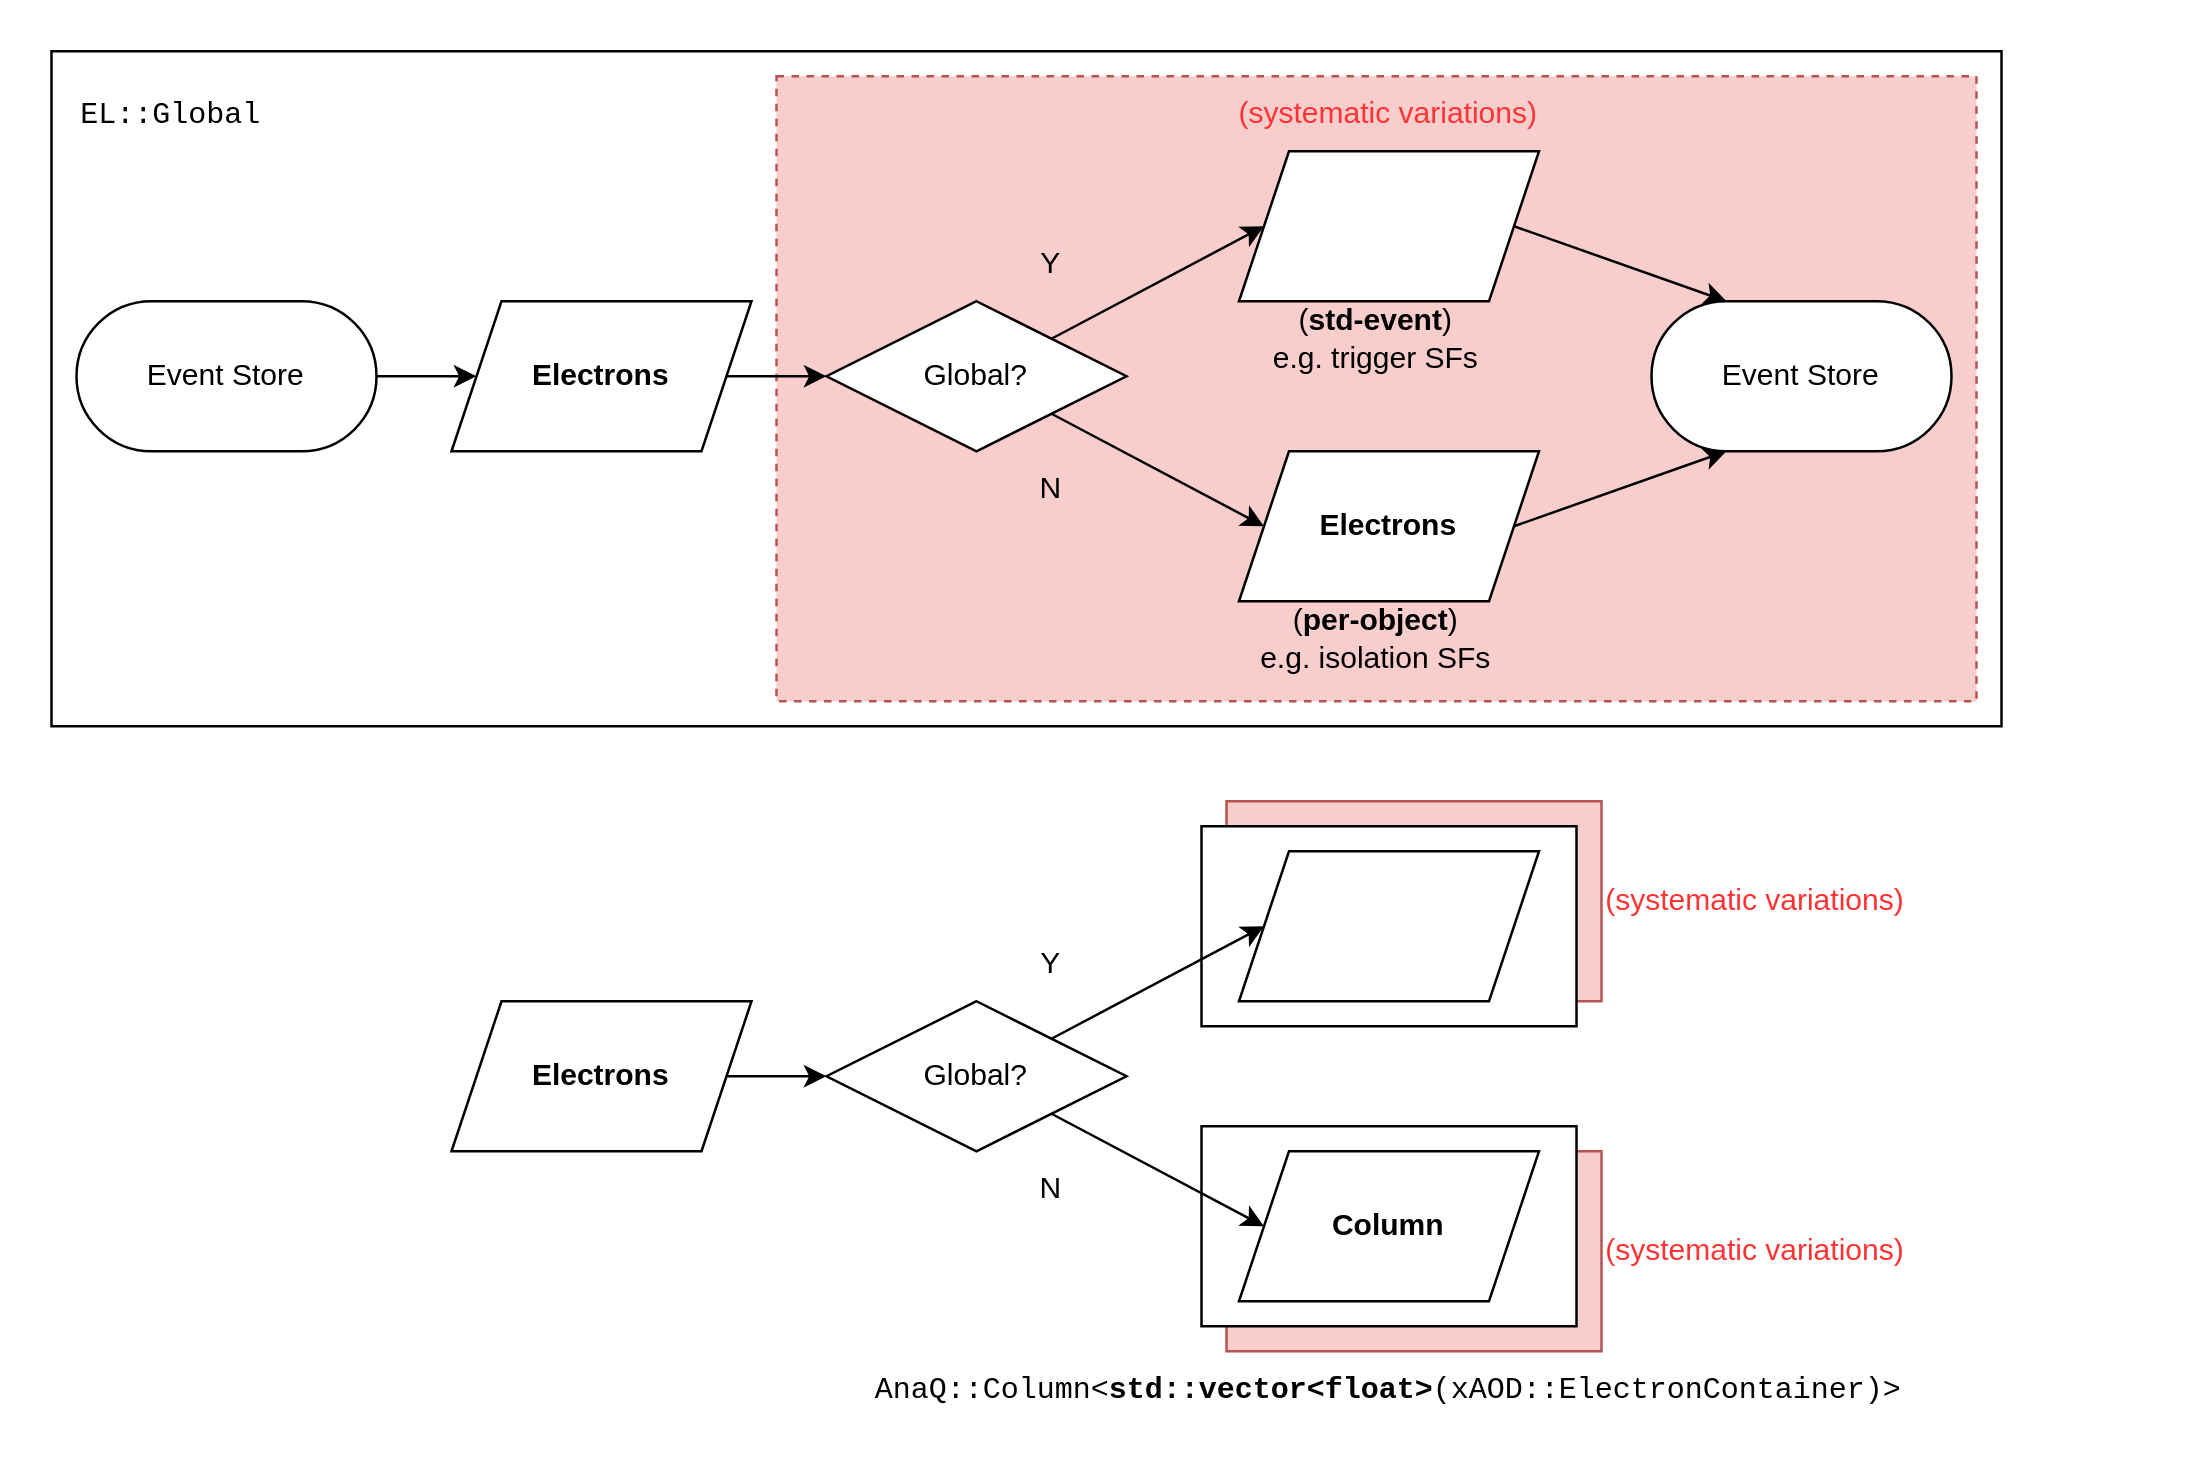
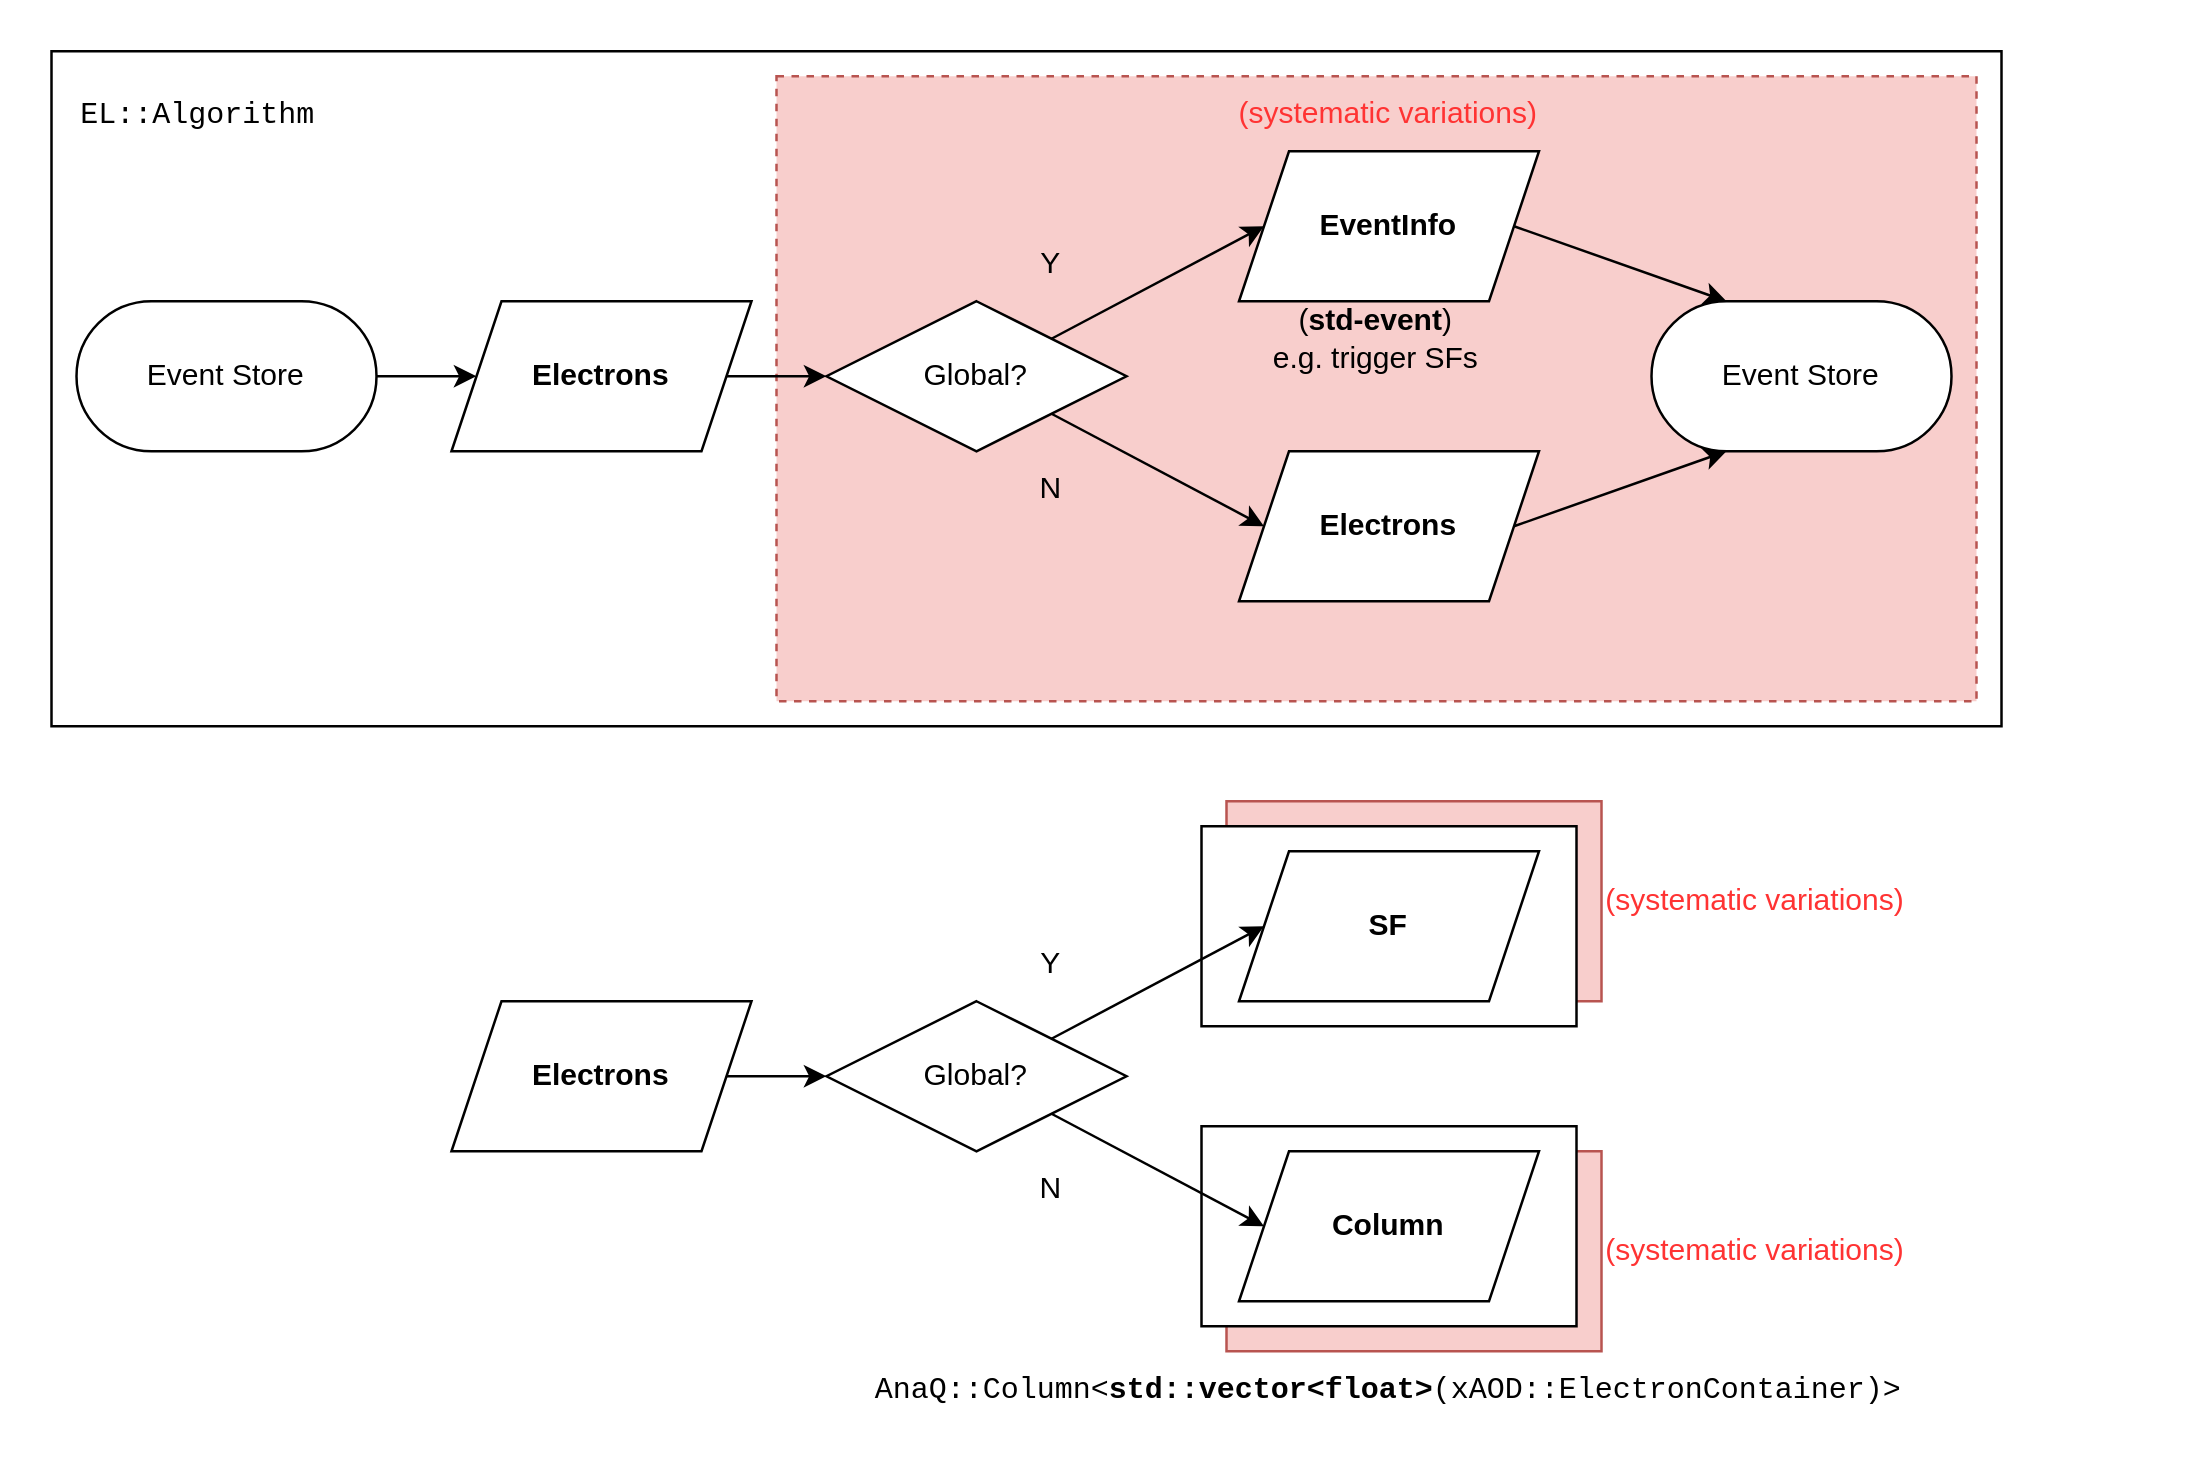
  <mxCell id="0" />
  <mxCell id="1" parent="0" />
  <mxCell id="2" value="" style="rounded=0;whiteSpace=wrap;html=1;" parent="1" vertex="1"><mxGeometry x="20" y="20" width="780" height="270" as="geometry" /></mxCell>
  <mxCell id="3" value="" style="rounded=0;whiteSpace=wrap;html=1;dashed=1;fillColor=#f8cecc;strokeColor=#b85450;" parent="1" vertex="1"><mxGeometry x="310" y="30" width="480" height="250" as="geometry" /></mxCell>
  <mxCell id="4" value="X" style="rounded=0;whiteSpace=wrap;html=1;fillColor=#f8cecc;strokeColor=#b85450;" parent="1" vertex="1"><mxGeometry x="490" y="460" width="150" height="80" as="geometry" /></mxCell>
  <mxCell id="5" value="" style="rounded=0;whiteSpace=wrap;html=1;fillColor=#f8cecc;strokeColor=#b85450;" parent="1" vertex="1"><mxGeometry x="490" y="320" width="150" height="80" as="geometry" /></mxCell>
  <mxCell id="6" value="" style="rounded=0;whiteSpace=wrap;html=1;" parent="1" vertex="1"><mxGeometry x="480" y="450" width="150" height="80" as="geometry" /></mxCell>
  <mxCell id="7" value="" style="rounded=0;whiteSpace=wrap;html=1;" parent="1" vertex="1"><mxGeometry x="480" y="330" width="150" height="80" as="geometry" /></mxCell>
  <mxCell id="8" value="" style="rhombus;whiteSpace=wrap;html=1;" parent="1" vertex="1"><mxGeometry x="330" y="120" width="120" height="60" as="geometry" /></mxCell>
  <mxCell id="9" style="rounded=0;orthogonalLoop=1;jettySize=auto;html=1;exitX=1;exitY=0.5;exitDx=0;exitDy=0;entryX=0.25;entryY=1;entryDx=0;entryDy=0;" parent="1" source="10" target="29" edge="1"><mxGeometry relative="1" as="geometry" /></mxCell>
  <mxCell id="10" value="" style="shape=parallelogram;perimeter=parallelogramPerimeter;whiteSpace=wrap;html=1;fixedSize=1;" parent="1" vertex="1"><mxGeometry x="495" y="180" width="120" height="60" as="geometry" /></mxCell>
  <mxCell id="11" value="" style="endArrow=classic;html=1;rounded=0;exitX=1;exitY=0;exitDx=0;exitDy=0;entryX=0;entryY=0.5;entryDx=0;entryDy=0;" parent="1" source="8" edge="1"><mxGeometry width="50" height="50" relative="1" as="geometry"><mxPoint x="590" y="260" as="sourcePoint" /><mxPoint x="505" y="90" as="targetPoint" /></mxGeometry></mxCell>
  <mxCell id="12" value="" style="endArrow=classic;html=1;rounded=0;exitX=1;exitY=1;exitDx=0;exitDy=0;entryX=0;entryY=0.5;entryDx=0;entryDy=0;" parent="1" source="8" target="10" edge="1"><mxGeometry width="50" height="50" relative="1" as="geometry"><mxPoint x="430" y="145" as="sourcePoint" /><mxPoint x="515" y="100" as="targetPoint" /></mxGeometry></mxCell>
  <mxCell id="13" value="Global?" style="text;html=1;align=center;verticalAlign=middle;whiteSpace=wrap;rounded=0;" parent="1" vertex="1"><mxGeometry x="360" y="135" width="60" height="30" as="geometry" /></mxCell>
  <mxCell id="14" value="&lt;b&gt;Electrons&lt;/b&gt;" style="text;html=1;align=center;verticalAlign=middle;whiteSpace=wrap;rounded=0;" parent="1" vertex="1"><mxGeometry x="525" y="195" width="60" height="30" as="geometry" /></mxCell>
  <mxCell id="15" style="rounded=0;orthogonalLoop=1;jettySize=auto;html=1;exitX=1;exitY=0.5;exitDx=0;exitDy=0;entryX=0.25;entryY=0;entryDx=0;entryDy=0;" parent="1" source="16" target="29" edge="1"><mxGeometry relative="1" as="geometry" /></mxCell>
  <mxCell id="16" value="" style="shape=parallelogram;perimeter=parallelogramPerimeter;whiteSpace=wrap;html=1;fixedSize=1;" parent="1" vertex="1"><mxGeometry x="495" y="60" width="120" height="60" as="geometry" /></mxCell>
- <mxCell id="18" value="(&lt;b&gt;per-object&lt;/b&gt;)&lt;br&gt;e.g. isolation SFs" style="text;html=1;align=center;verticalAlign=middle;whiteSpace=wrap;rounded=0;" parent="1" vertex="1"><mxGeometry x="430" y="240" width="240" height="30" as="geometry" /></mxCell>
+ <mxCell id="17" value="&lt;b&gt;EventInfo&lt;br&gt;&lt;/b&gt;" style="text;html=1;align=center;verticalAlign=middle;whiteSpace=wrap;rounded=0;" parent="1" vertex="1"><mxGeometry x="525" y="75" width="60" height="30" as="geometry" /></mxCell>
  <mxCell id="19" value="(&lt;b&gt;std-event&lt;/b&gt;)&lt;br&gt;e.g. trigger SFs" style="text;html=1;align=center;verticalAlign=middle;whiteSpace=wrap;rounded=0;" parent="1" vertex="1"><mxGeometry x="430" y="120" width="240" height="30" as="geometry" /></mxCell>
- <mxCell id="20" value="&lt;font face=&quot;Courier New&quot;&gt;EL::Global&lt;/font&gt;" style="text;html=1;align=left;verticalAlign=middle;whiteSpace=wrap;rounded=0;" parent="1" vertex="1"><mxGeometry x="30" y="30" width="360" height="30" as="geometry" /></mxCell>
+ <mxCell id="20" value="&lt;font face=&quot;Courier New&quot;&gt;EL::Algorithm&lt;/font&gt;" style="text;html=1;align=left;verticalAlign=middle;whiteSpace=wrap;rounded=0;" parent="1" vertex="1"><mxGeometry x="30" y="30" width="360" height="30" as="geometry" /></mxCell>
  <mxCell id="21" value="" style="group;fontStyle=0" parent="1" vertex="1" connectable="0"><mxGeometry x="180" y="120" width="120" height="60" as="geometry" /></mxCell>
  <mxCell id="22" value="" style="shape=parallelogram;perimeter=parallelogramPerimeter;whiteSpace=wrap;html=1;fixedSize=1;" parent="21" vertex="1"><mxGeometry width="120" height="60" as="geometry" /></mxCell>
  <mxCell id="23" value="&lt;b&gt;Electrons&lt;/b&gt;" style="text;html=1;align=center;verticalAlign=middle;whiteSpace=wrap;rounded=0;" parent="21" vertex="1"><mxGeometry x="30" y="15" width="60" height="30" as="geometry" /></mxCell>
  <mxCell id="24" style="edgeStyle=orthogonalEdgeStyle;rounded=0;orthogonalLoop=1;jettySize=auto;html=1;exitX=1;exitY=0.5;exitDx=0;exitDy=0;entryX=0;entryY=0.5;entryDx=0;entryDy=0;" parent="1" source="25" target="22" edge="1"><mxGeometry relative="1" as="geometry" /></mxCell>
  <mxCell id="25" value="Event Store" style="rounded=1;whiteSpace=wrap;html=1;arcSize=50;" parent="1" vertex="1"><mxGeometry x="30" y="120" width="120" height="60" as="geometry" /></mxCell>
  <mxCell id="26" style="edgeStyle=orthogonalEdgeStyle;rounded=0;orthogonalLoop=1;jettySize=auto;html=1;exitX=1;exitY=0.5;exitDx=0;exitDy=0;entryX=0;entryY=0.5;entryDx=0;entryDy=0;" parent="1" source="22" target="8" edge="1"><mxGeometry relative="1" as="geometry" /></mxCell>
  <mxCell id="27" value="Y" style="text;html=1;align=center;verticalAlign=middle;whiteSpace=wrap;rounded=0;" parent="1" vertex="1"><mxGeometry x="390" y="90" width="60" height="30" as="geometry" /></mxCell>
  <mxCell id="28" value="N" style="text;html=1;align=center;verticalAlign=middle;whiteSpace=wrap;rounded=0;" parent="1" vertex="1"><mxGeometry x="390" y="180" width="60" height="30" as="geometry" /></mxCell>
  <mxCell id="29" value="Event Store" style="rounded=1;whiteSpace=wrap;html=1;arcSize=50;" parent="1" vertex="1"><mxGeometry x="660" y="120" width="120" height="60" as="geometry" /></mxCell>
  <mxCell id="30" value="(systematic variations)" style="text;align=center;verticalAlign=middle;whiteSpace=wrap;rounded=0;fontColor=#FF3333;" parent="1" vertex="1"><mxGeometry x="415" y="40" width="280" height="10" as="geometry" /></mxCell>
  <mxCell id="31" value="" style="rhombus;whiteSpace=wrap;html=1;" parent="1" vertex="1"><mxGeometry x="330" y="400" width="120" height="60" as="geometry" /></mxCell>
  <mxCell id="32" value="" style="shape=parallelogram;perimeter=parallelogramPerimeter;whiteSpace=wrap;html=1;fixedSize=1;" parent="1" vertex="1"><mxGeometry x="495" y="460" width="120" height="60" as="geometry" /></mxCell>
  <mxCell id="33" value="" style="endArrow=classic;html=1;rounded=0;exitX=1;exitY=0;exitDx=0;exitDy=0;entryX=0;entryY=0.5;entryDx=0;entryDy=0;" parent="1" source="31" edge="1"><mxGeometry width="50" height="50" relative="1" as="geometry"><mxPoint x="590" y="540" as="sourcePoint" /><mxPoint x="505" y="370" as="targetPoint" /></mxGeometry></mxCell>
  <mxCell id="34" value="" style="endArrow=classic;html=1;rounded=0;exitX=1;exitY=1;exitDx=0;exitDy=0;entryX=0;entryY=0.5;entryDx=0;entryDy=0;" parent="1" source="31" target="32" edge="1"><mxGeometry width="50" height="50" relative="1" as="geometry"><mxPoint x="430" y="425" as="sourcePoint" /><mxPoint x="515" y="380" as="targetPoint" /></mxGeometry></mxCell>
  <mxCell id="35" value="Global?" style="text;html=1;align=center;verticalAlign=middle;whiteSpace=wrap;rounded=0;" parent="1" vertex="1"><mxGeometry x="360" y="415" width="60" height="30" as="geometry" /></mxCell>
  <mxCell id="36" value="&lt;font&gt;&lt;b&gt;Column&lt;/b&gt;&lt;/font&gt;" style="text;html=1;align=center;verticalAlign=middle;whiteSpace=wrap;rounded=0;fontFamily=Helvetica;" parent="1" vertex="1"><mxGeometry x="525" y="475" width="60" height="30" as="geometry" /></mxCell>
  <mxCell id="37" value="" style="shape=parallelogram;perimeter=parallelogramPerimeter;whiteSpace=wrap;html=1;fixedSize=1;" parent="1" vertex="1"><mxGeometry x="495" y="340" width="120" height="60" as="geometry" /></mxCell>
+ <mxCell id="38" value="&lt;font&gt;&lt;b&gt;SF&lt;/b&gt;&lt;/font&gt;" style="text;html=1;align=center;verticalAlign=middle;whiteSpace=wrap;rounded=0;fontFamily=Helvetica;" parent="1" vertex="1"><mxGeometry x="525" y="355" width="60" height="30" as="geometry" /></mxCell>
  <mxCell id="39" value="" style="group;fontStyle=1" parent="1" vertex="1" connectable="0"><mxGeometry x="180" y="400" width="120" height="60" as="geometry" /></mxCell>
  <mxCell id="40" value="" style="shape=parallelogram;perimeter=parallelogramPerimeter;whiteSpace=wrap;html=1;fixedSize=1;" parent="39" vertex="1"><mxGeometry width="120" height="60" as="geometry" /></mxCell>
  <mxCell id="41" value="&lt;b&gt;Electrons&lt;/b&gt;" style="text;html=1;align=center;verticalAlign=middle;whiteSpace=wrap;rounded=0;" parent="39" vertex="1"><mxGeometry x="30" y="15" width="60" height="30" as="geometry" /></mxCell>
  <mxCell id="42" style="edgeStyle=orthogonalEdgeStyle;rounded=0;orthogonalLoop=1;jettySize=auto;html=1;exitX=1;exitY=0.5;exitDx=0;exitDy=0;entryX=0;entryY=0.5;entryDx=0;entryDy=0;" parent="1" source="40" target="31" edge="1"><mxGeometry relative="1" as="geometry" /></mxCell>
  <mxCell id="43" value="Y" style="text;html=1;align=center;verticalAlign=middle;whiteSpace=wrap;rounded=0;" parent="1" vertex="1"><mxGeometry x="390" y="370" width="60" height="30" as="geometry" /></mxCell>
  <mxCell id="44" value="N" style="text;html=1;align=center;verticalAlign=middle;whiteSpace=wrap;rounded=0;" parent="1" vertex="1"><mxGeometry x="390" y="460" width="60" height="30" as="geometry" /></mxCell>
  <mxCell id="45" value="&lt;font face=&quot;Courier New&quot;&gt;AnaQ::Column&amp;lt;&lt;b&gt;std::vector&amp;lt;float&amp;gt;&lt;/b&gt;(xAOD::ElectronContainer)&amp;gt;&lt;/font&gt;" style="text;html=1;align=center;verticalAlign=middle;whiteSpace=wrap;rounded=0;" parent="1" vertex="1"><mxGeometry x="255" y="540" width="600" height="30" as="geometry" /></mxCell>
  <mxCell id="46" value="(systematic variations)" style="text;html=1;align=left;verticalAlign=middle;whiteSpace=wrap;rounded=0;fontColor=#FF3333;" parent="1" vertex="1"><mxGeometry x="640" y="485" width="150" height="30" as="geometry" /></mxCell>
  <mxCell id="47" value="(systematic variations)" style="text;html=1;align=left;verticalAlign=middle;whiteSpace=wrap;rounded=0;fontColor=#FF3333;" parent="1" vertex="1"><mxGeometry x="640" y="345" width="150" height="30" as="geometry" /></mxCell>
